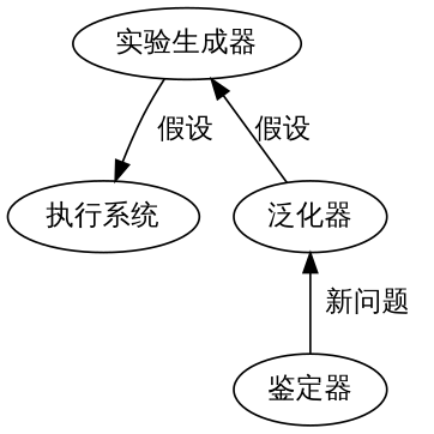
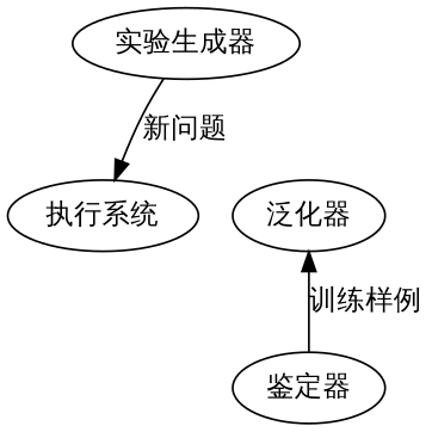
  digraph {
    fontname="Liberation Sans"
    node [fontname="Liberation Sans"]
    edge [fontname="Liberation Sans" dir=back]
    "实验生成器"
    "执行系统"
    "泛化器"
    "鉴定器"
-   "实验生成器" -> "执行系统" [label="假设" dir=""]
-   "实验生成器" -> "泛化器" [label="假设"]
-   "泛化器" -> "鉴定器" [label="新问题"]
+   "实验生成器" -> "执行系统" [label="新问题" dir=""]
+   "泛化器" -> "鉴定器" [label="训练样例"]
  }
